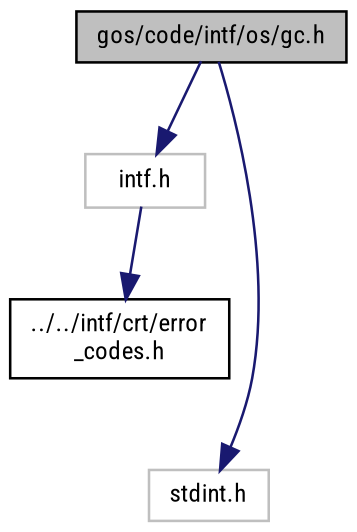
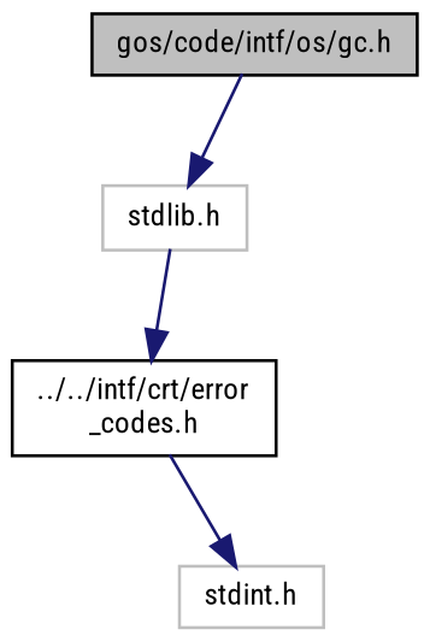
  digraph {
    fontname="Roboto Condensed"
    node [color=black fillcolor=white fontname="Roboto Condensed" fontsize=10 shape=record style=filled]
    edge [color=midnightblue fontname="Roboto Condensed" fontsize=10 labelfontname=Helvetica labelfontsize=10 style=solid]
    n1 [fillcolor=grey75 fontcolor=black height=0.2 label="gos/code/intf/os/gc.h" width=0.4]
-   n2 [color=grey75 height=0.2 label="intf.h" width=0.4]
+   n2 [color=grey75 height=0.2 label="stdlib.h" width=0.4]
    n3 [color=grey75 height=0.2 label="stdint.h" width=0.4]
    n4 [height=0.2 label="../../intf/crt/error\l_codes.h" width=0.4]
    n1 -> n2
-   n1 -> n3
+   n4 -> n3
    n2 -> n4
  }
